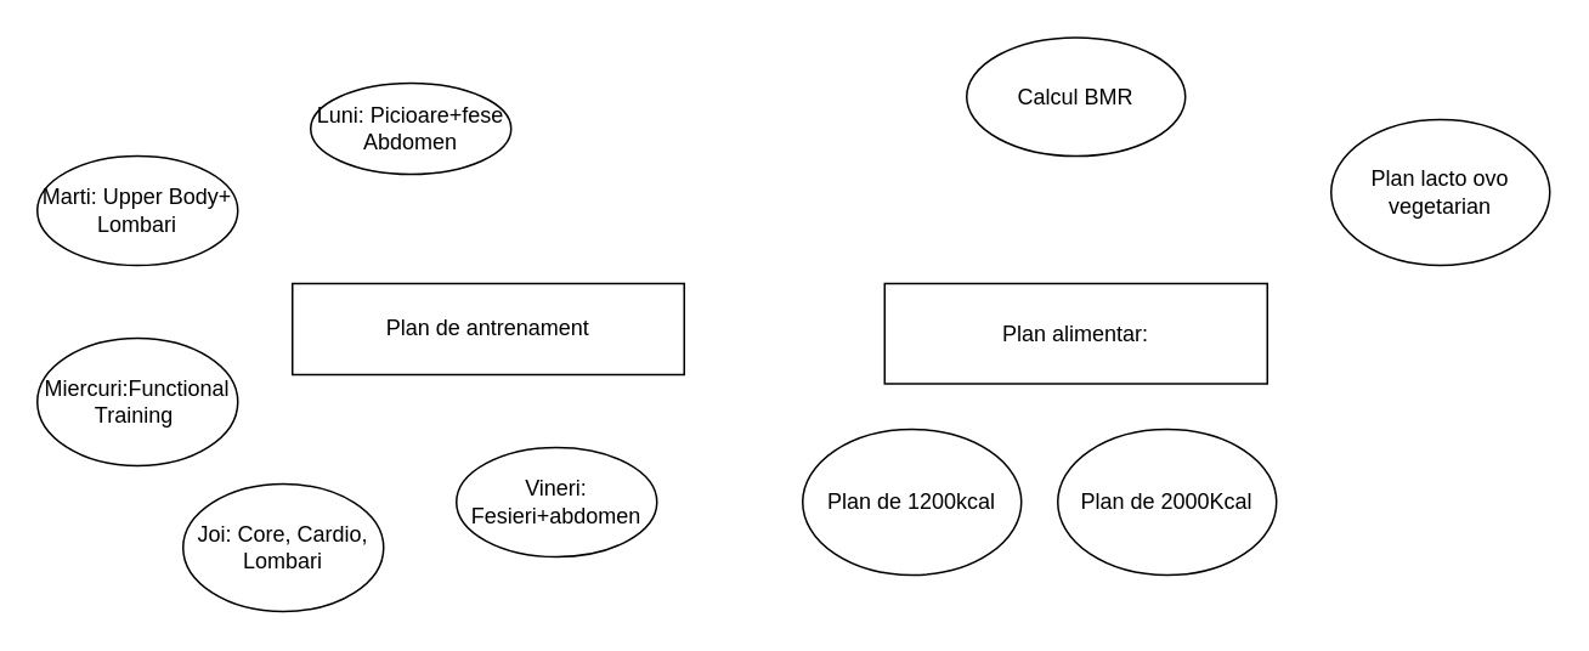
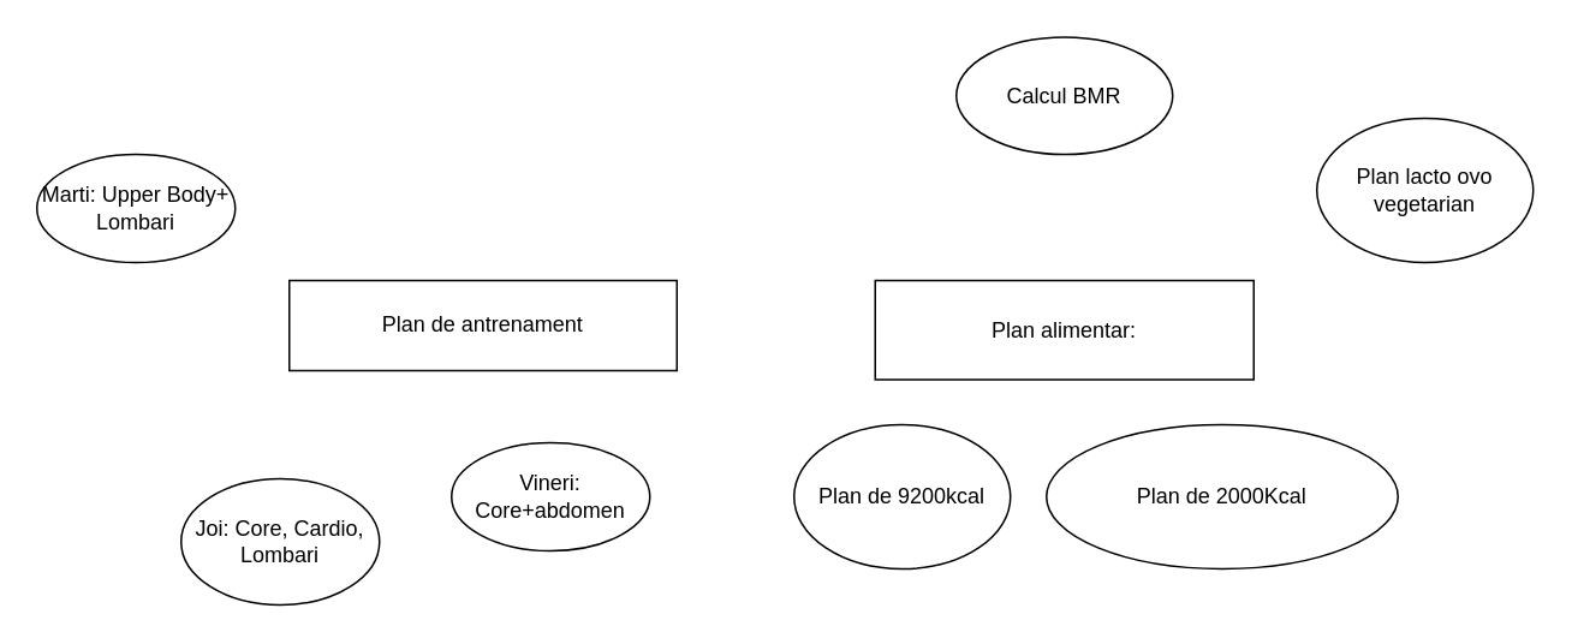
  <mxCell id="0" />
  <mxCell id="1" parent="0" />
  <mxCell id="2" value="Plan de antrenament" style="rounded=0;whiteSpace=wrap;html=1;" parent="1" vertex="1"><mxGeometry x="160" y="155" width="215" height="50" as="geometry" /></mxCell>
- <mxCell id="3" value="Luni: Picioare+fese&lt;br&gt;Abdomen" style="ellipse;whiteSpace=wrap;html=1;" parent="1" vertex="1"><mxGeometry x="170" y="45" width="110" height="50" as="geometry" /></mxCell>
  <mxCell id="4" value="Marti: Upper Body+&lt;br&gt;Lombari" style="ellipse;whiteSpace=wrap;html=1;" parent="1" vertex="1"><mxGeometry x="20" y="85" width="110" height="60" as="geometry" /></mxCell>
- <mxCell id="5" value="Vineri: Fesieri+abdomen" style="ellipse;whiteSpace=wrap;html=1;" parent="1" vertex="1"><mxGeometry x="250" y="245" width="110" height="60" as="geometry" /></mxCell>
+ <mxCell id="5" value="Vineri: Core+abdomen" style="ellipse;whiteSpace=wrap;html=1;" parent="1" vertex="1"><mxGeometry x="250" y="245" width="110" height="60" as="geometry" /></mxCell>
  <mxCell id="6" value="Joi: Core, Cardio, Lombari" style="ellipse;whiteSpace=wrap;html=1;" parent="1" vertex="1"><mxGeometry x="100" y="265" width="110" height="70" as="geometry" /></mxCell>
- <mxCell id="7" value="Miercuri:Functional Training&amp;nbsp;&lt;br&gt;" style="ellipse;whiteSpace=wrap;html=1;" parent="1" vertex="1"><mxGeometry x="20" y="185" width="110" height="70" as="geometry" /></mxCell>
  <mxCell id="8" value="Plan alimentar:" style="rounded=0;whiteSpace=wrap;html=1;" parent="1" vertex="1"><mxGeometry x="485" y="155" width="210" height="55" as="geometry" /></mxCell>
  <mxCell id="9" value="Calcul BMR" style="ellipse;whiteSpace=wrap;html=1;" parent="1" vertex="1"><mxGeometry x="530" y="20" width="120" height="65" as="geometry" /></mxCell>
- <mxCell id="10" value="Plan de 2000Kcal" style="ellipse;whiteSpace=wrap;html=1;" parent="1" vertex="1"><mxGeometry x="580" y="235" width="120" height="80" as="geometry" /></mxCell>
- <mxCell id="11" value="Plan de 1200kcal" style="ellipse;whiteSpace=wrap;html=1;" parent="1" vertex="1"><mxGeometry x="440" y="235" width="120" height="80" as="geometry" /></mxCell>
+ <mxCell id="10" value="Plan de 2000Kcal" style="ellipse;whiteSpace=wrap;html=1;" parent="1" vertex="1"><mxGeometry x="580" y="235" width="195" height="80" as="geometry" /></mxCell>
+ <mxCell id="11" value="Plan de 9200kcal" style="ellipse;whiteSpace=wrap;html=1;" parent="1" vertex="1"><mxGeometry x="440" y="235" width="120" height="80" as="geometry" /></mxCell>
  <mxCell id="12" value="Plan lacto ovo vegetarian" style="ellipse;whiteSpace=wrap;html=1;" parent="1" vertex="1"><mxGeometry x="730" y="65" width="120" height="80" as="geometry" /></mxCell>
